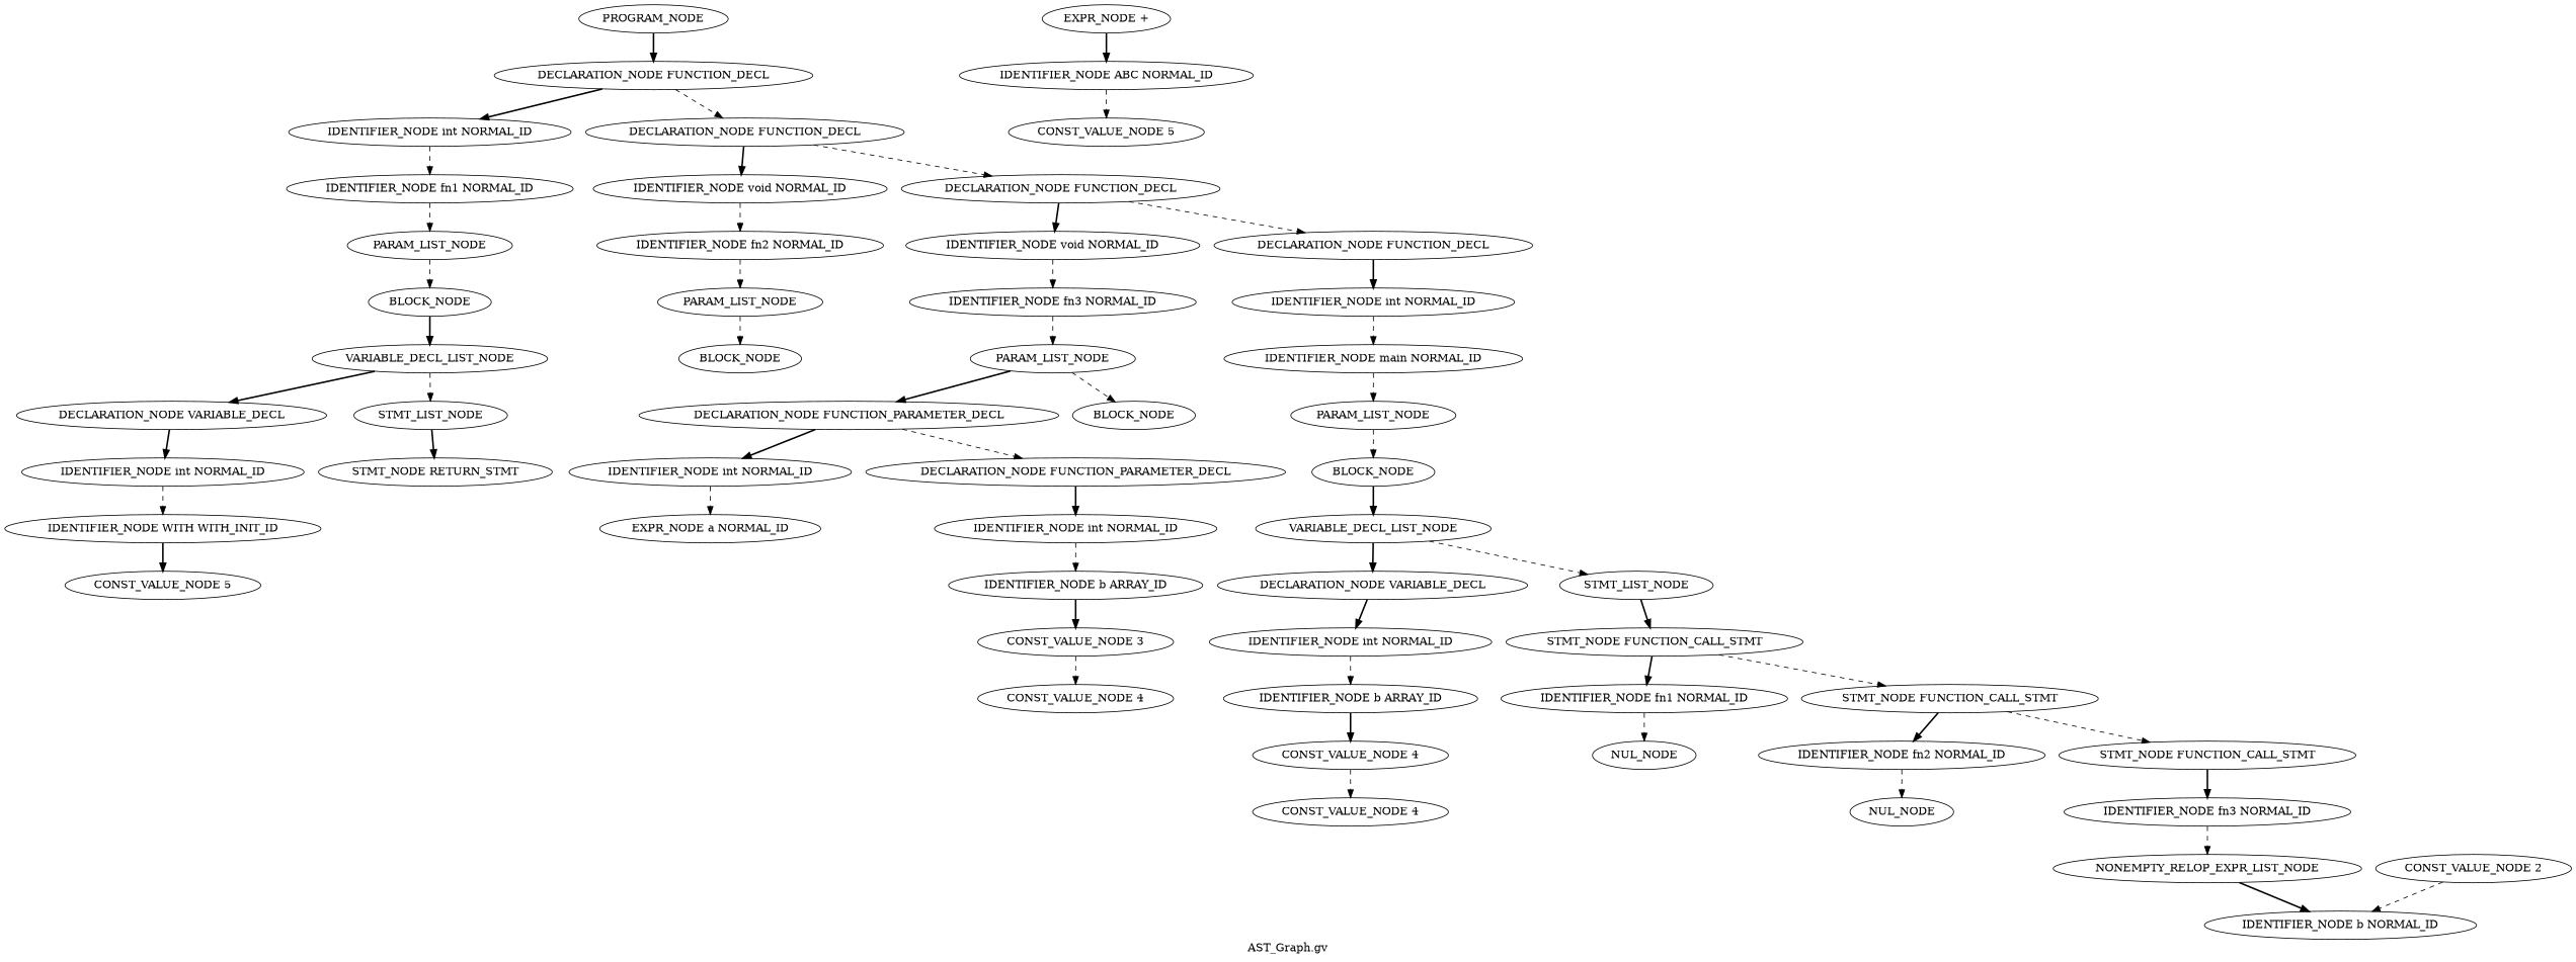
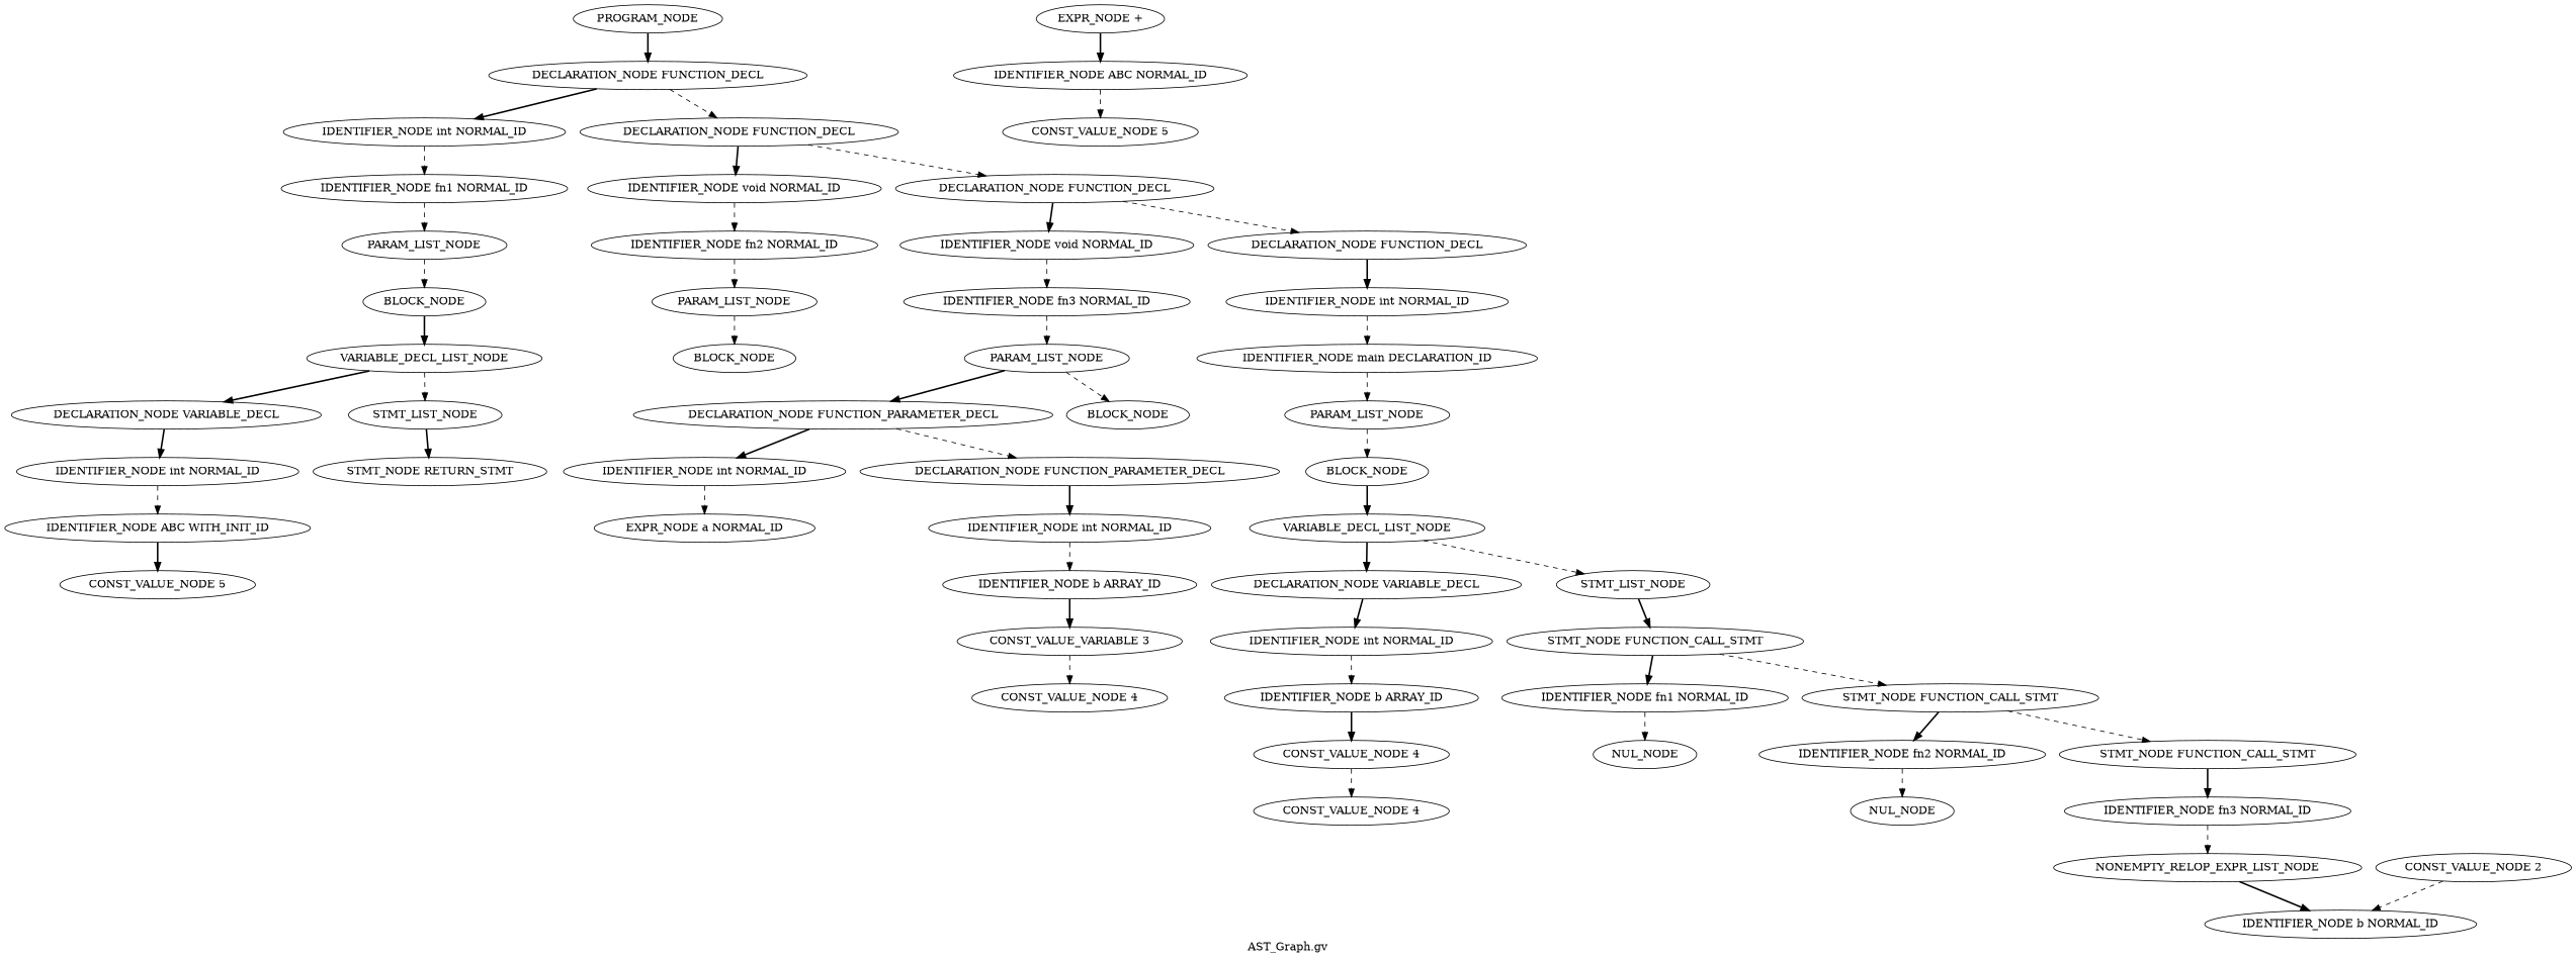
  digraph {
    label="AST_Graph.gv"
    edge [style=dashed]
    n1 [label=PROGRAM_NODE]
    n2 [label="DECLARATION_NODE FUNCTION_DECL"]
    n3 [label="IDENTIFIER_NODE int NORMAL_ID"]
    n4 [label="DECLARATION_NODE FUNCTION_DECL"]
    n5 [label="IDENTIFIER_NODE fn1 NORMAL_ID"]
    n6 [label="IDENTIFIER_NODE void NORMAL_ID"]
    n7 [label="DECLARATION_NODE FUNCTION_DECL"]
    n8 [label=PARAM_LIST_NODE]
    n9 [label=BLOCK_NODE]
    n10 [label=VARIABLE_DECL_LIST_NODE]
    n11 [label="DECLARATION_NODE VARIABLE_DECL"]
    n12 [label=STMT_LIST_NODE]
    n13 [label="IDENTIFIER_NODE int NORMAL_ID"]
    n14 [label="STMT_NODE RETURN_STMT"]
-   n15 [label="IDENTIFIER_NODE WITH WITH_INIT_ID"]
+   n15 [label="IDENTIFIER_NODE ABC WITH_INIT_ID"]
    n16 [label="CONST_VALUE_NODE 5"]
    n17 [label="EXPR_NODE +"]
    n18 [label="IDENTIFIER_NODE ABC NORMAL_ID"]
    n19 [label="CONST_VALUE_NODE 5"]
    n20 [label="IDENTIFIER_NODE fn2 NORMAL_ID"]
    n21 [label="IDENTIFIER_NODE void NORMAL_ID"]
    n22 [label="DECLARATION_NODE FUNCTION_DECL"]
    n23 [label=PARAM_LIST_NODE]
    n24 [label=BLOCK_NODE]
    n25 [label="IDENTIFIER_NODE fn3 NORMAL_ID"]
    n26 [label="IDENTIFIER_NODE int NORMAL_ID"]
    n27 [label=PARAM_LIST_NODE]
    n28 [label="DECLARATION_NODE FUNCTION_PARAMETER_DECL"]
    n29 [label=BLOCK_NODE]
    n30 [label="IDENTIFIER_NODE int NORMAL_ID"]
    n31 [label="DECLARATION_NODE FUNCTION_PARAMETER_DECL"]
    n32 [label="EXPR_NODE a NORMAL_ID"]
    n33 [label="IDENTIFIER_NODE int NORMAL_ID"]
    n34 [label="IDENTIFIER_NODE b ARRAY_ID"]
-   n35 [label="CONST_VALUE_NODE 3"]
+   n35 [label="CONST_VALUE_VARIABLE 3"]
    n36 [label="CONST_VALUE_NODE 4"]
-   n37 [label="IDENTIFIER_NODE main NORMAL_ID"]
+   n37 [label="IDENTIFIER_NODE main DECLARATION_ID"]
    n38 [label=PARAM_LIST_NODE]
    n39 [label=BLOCK_NODE]
    n40 [label=VARIABLE_DECL_LIST_NODE]
    n41 [label="DECLARATION_NODE VARIABLE_DECL"]
    n42 [label=STMT_LIST_NODE]
    n43 [label="IDENTIFIER_NODE int NORMAL_ID"]
    n44 [label="STMT_NODE FUNCTION_CALL_STMT"]
    n45 [label="IDENTIFIER_NODE b ARRAY_ID"]
    n46 [label="CONST_VALUE_NODE 4"]
    n47 [label="CONST_VALUE_NODE 4"]
    n48 [label="IDENTIFIER_NODE fn1 NORMAL_ID"]
    n49 [label="STMT_NODE FUNCTION_CALL_STMT"]
    n50 [label=NUL_NODE]
    n51 [label="IDENTIFIER_NODE fn2 NORMAL_ID"]
    n52 [label="STMT_NODE FUNCTION_CALL_STMT"]
    n53 [label=NUL_NODE]
    n54 [label="IDENTIFIER_NODE fn3 NORMAL_ID"]
    n55 [label=NONEMPTY_RELOP_EXPR_LIST_NODE]
    n56 [label="IDENTIFIER_NODE b NORMAL_ID"]
    n57 [label="CONST_VALUE_NODE 2"]
    n1 -> n2 [style=bold]
    n2 -> n3 [style=bold]
    n2 -> n4
    n3 -> n5
    n4 -> n6 [style=bold]
    n4 -> n7
    n5 -> n8
    n6 -> n20
    n7 -> n21 [style=bold]
    n7 -> n22
    n8 -> n9
    n9 -> n10 [style=bold]
    n10 -> n11 [style=bold]
    n10 -> n12
    n11 -> n13 [style=bold]
    n12 -> n14 [style=bold]
    n13 -> n15
    n15 -> n16 [style=bold]
    n17 -> n18 [style=bold]
    n18 -> n19
    n20 -> n23
    n21 -> n25
    n22 -> n26 [style=bold]
    n23 -> n24
    n25 -> n27
    n26 -> n37
    n27 -> n28 [style=bold]
    n27 -> n29
    n28 -> n30 [style=bold]
    n28 -> n31
    n30 -> n32
    n31 -> n33 [style=bold]
    n33 -> n34
    n34 -> n35 [style=bold]
    n35 -> n36
    n37 -> n38
    n38 -> n39
    n39 -> n40 [style=bold]
    n40 -> n41 [style=bold]
    n40 -> n42
    n41 -> n43 [style=bold]
    n42 -> n44 [style=bold]
    n43 -> n45
    n44 -> n48 [style=bold]
    n44 -> n49
    n45 -> n46 [style=bold]
    n46 -> n47
    n48 -> n50
    n49 -> n51 [style=bold]
    n49 -> n52
    n51 -> n53
    n52 -> n54 [style=bold]
    n54 -> n55
    n55 -> n56 [style=bold]
    n57 -> n56
  }
